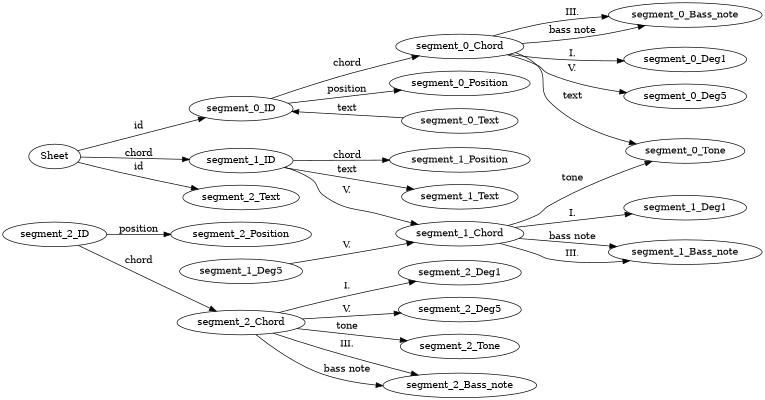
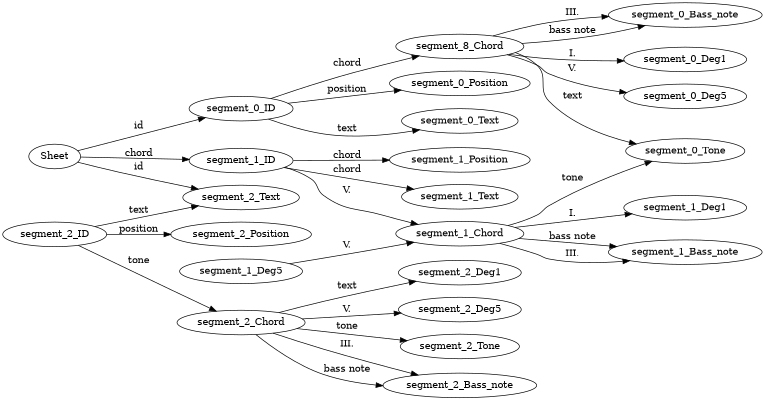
  digraph {
    rankdir=LR
    segment_0_ID
    segment_0_Position
    segment_0_Text
-   segment_0_Chord
+   segment_0_Chord [label=segment_8_Chord]
    segment_0_Bass_note
    segment_0_Tone
    segment_0_Deg1
    segment_0_Deg5
    segment_1_ID
    segment_1_Position
    segment_1_Text
    segment_1_Chord
    segment_1_Bass_note
    segment_1_Deg1
    segment_1_Deg5
    segment_2_ID
    segment_2_Position
    segment_2_Text
    segment_2_Chord
    segment_2_Bass_note
    segment_2_Deg1
    segment_2_Deg5
    segment_2_Tone
    Sheet
    subgraph sub_1 {
      segment_0_ID
      segment_0_Position
      segment_0_Text
      segment_0_Chord
      segment_0_Bass_note
      segment_0_Tone
      segment_0_Deg1
      segment_0_Deg5
    }
    subgraph sub_2 {
      segment_0_Tone
      segment_1_ID
      segment_1_Position
      segment_1_Text
      segment_1_Chord
      segment_1_Bass_note
      segment_1_Deg1
      segment_1_Deg5
    }
    subgraph sub_3 {
      segment_2_ID
      segment_2_Position
      segment_2_Text
      segment_2_Chord
      segment_2_Bass_note
      segment_2_Deg1
      segment_2_Deg5
      segment_2_Tone
    }
    segment_0_ID -> segment_0_Position [label=position]
-   segment_0_Text -> segment_0_ID [label=text]
+   segment_0_ID -> segment_0_Text [label=text]
    segment_0_ID -> segment_0_Chord [label=chord]
    segment_0_Chord -> segment_0_Bass_note [label="III."]
    segment_0_Chord -> segment_0_Bass_note [label="bass note"]
    segment_0_Chord -> segment_0_Tone [label=text]
    segment_0_Chord -> segment_0_Deg1 [label="I."]
    segment_0_Chord -> segment_0_Deg5 [label="V."]
    segment_1_ID -> segment_1_Position [label=chord]
-   segment_1_ID -> segment_1_Text [label=text]
+   segment_1_ID -> segment_1_Text [label=chord]
    segment_1_ID -> segment_1_Chord [label="V."]
    segment_1_Chord -> segment_0_Tone [label=tone]
    segment_1_Chord -> segment_1_Bass_note [label="III."]
    segment_1_Chord -> segment_1_Bass_note [label="bass note"]
    segment_1_Chord -> segment_1_Deg1 [label="I."]
    segment_1_Deg5 -> segment_1_Chord [label="V."]
    segment_2_ID -> segment_2_Position [label=position]
-   segment_2_ID -> segment_2_Chord [label=chord]
+   segment_2_ID -> segment_2_Text [label=text]
+   segment_2_ID -> segment_2_Chord [label=tone]
    segment_2_Chord -> segment_2_Bass_note [label="III."]
    segment_2_Chord -> segment_2_Bass_note [label="bass note"]
-   segment_2_Chord -> segment_2_Deg1 [label="I."]
+   segment_2_Chord -> segment_2_Deg1 [label=text]
    segment_2_Chord -> segment_2_Deg5 [label="V."]
    segment_2_Chord -> segment_2_Tone [label=tone]
    Sheet -> segment_0_ID [label=id]
    Sheet -> segment_1_ID [label=chord]
    Sheet -> segment_2_Text [label=id]
  }
